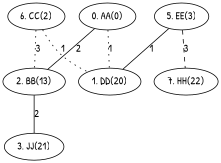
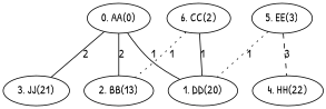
  strict graph {
    fontname="Patrick Hand"
    node [fontname="Patrick Hand"]
    edge [fontname="Patrick Hand" style=dotted]
    n1 [label="0. AA(0)"]
    n2 [label="2. BB(13)"]
    n3 [label="1. DD(20)"]
    n4 [label="3. JJ(21)"]
    n5 [label="6. CC(2)"]
    n6 [label="5. EE(3)"]
-   n7 [label="7. HH(22)"]
+   n7 [label="4. HH(22)"]
    n1 -- n2 [label=2 style=solid]
-   n1 -- n3 [label=1]
-   n2 -- n4 [label=2 style=solid]
-   n5 -- n2 [label=3]
-   n5 -- n3 [label=1]
-   n6 -- n3 [label=1 style=solid]
+   n1 -- n3 [label=1 style=solid]
+   n1 -- n4 [label=2 style=solid]
+   n5 -- n2 [label=1]
+   n5 -- n3 [label=1 style=solid]
+   n6 -- n3 [label=1]
    n6 -- n7 [label=3 style=dashed]
  }
